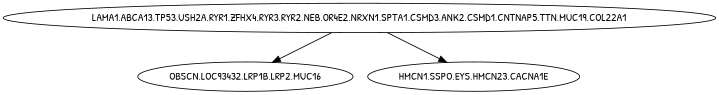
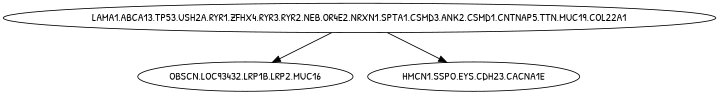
  digraph {
    fontname="Patrick Hand"
    node [fontname="Patrick Hand"]
    edge [fontname="Patrick Hand"]
    n1 [label="LAMA1,ABCA13,TP53,USH2A,RYR1,ZFHX4,RYR3,RYR2,NEB,OR4E2,NRXN1,SPTA1,CSMD3,ANK2,CSMD1,CNTNAP5,TTN,MUC19,COL22A1"]
    n2 [label="OBSCN,LOC93432,LRP1B,LRP2,MUC16"]
-   n3 [label="HMCN1,SSPO,EYS,HMCN23,CACNA1E"]
+   n3 [label="HMCN1,SSPO,EYS,CDH23,CACNA1E"]
    n1 -> n2
    n1 -> n3
  }
